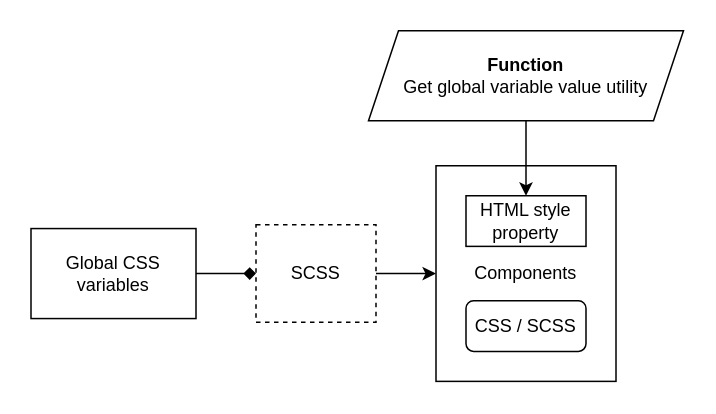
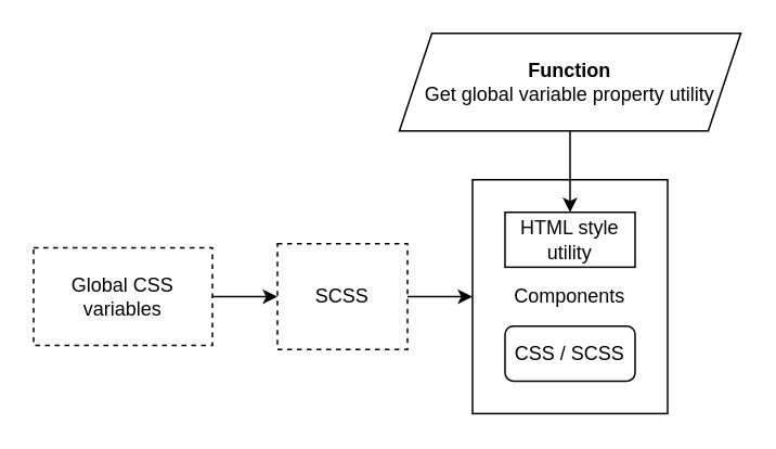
  <mxCell id="0" />
  <mxCell id="1" parent="0" />
  <mxCell id="2" value="Components" style="rounded=0;whiteSpace=wrap;html=1;" vertex="1" parent="1"><mxGeometry x="290" y="110" width="120" height="143.75" as="geometry" /></mxCell>
- <mxCell id="3" style="edgeStyle=orthogonalEdgeStyle;rounded=0;orthogonalLoop=1;jettySize=auto;html=1;endArrow=diamond;" edge="1" parent="1" source="4" target="6"><mxGeometry relative="1" as="geometry" /></mxCell>
- <mxCell id="4" value="Global CSS variables" style="rounded=0;whiteSpace=wrap;html=1;" vertex="1" parent="1"><mxGeometry x="20" y="151.88" width="110" height="60" as="geometry" /></mxCell>
+ <mxCell id="3" style="edgeStyle=orthogonalEdgeStyle;rounded=0;orthogonalLoop=1;jettySize=auto;html=1;" edge="1" parent="1" source="4" target="6"><mxGeometry relative="1" as="geometry" /></mxCell>
+ <mxCell id="4" value="Global CSS variables" style="rounded=0;whiteSpace=wrap;html=1;dashed=1;" vertex="1" parent="1"><mxGeometry x="20" y="151.88" width="110" height="60" as="geometry" /></mxCell>
  <mxCell id="5" style="edgeStyle=orthogonalEdgeStyle;rounded=0;orthogonalLoop=1;jettySize=auto;html=1;entryX=0;entryY=0.5;entryDx=0;entryDy=0;" edge="1" parent="1" source="6" target="2"><mxGeometry relative="1" as="geometry" /></mxCell>
  <mxCell id="6" value="SCSS" style="rounded=0;whiteSpace=wrap;html=1;dashed=1;" vertex="1" parent="1"><mxGeometry x="170" y="149.38" width="80" height="65" as="geometry" /></mxCell>
  <mxCell id="7" style="edgeStyle=orthogonalEdgeStyle;rounded=0;orthogonalLoop=1;jettySize=auto;html=1;" edge="1" parent="1" source="8" target="10"><mxGeometry relative="1" as="geometry" /></mxCell>
- <mxCell id="8" value="&lt;span&gt;&lt;b&gt;Function&lt;/b&gt;&lt;br&gt;Get global variable value utility&lt;/span&gt;" style="shape=parallelogram;perimeter=parallelogramPerimeter;whiteSpace=wrap;html=1;fixedSize=1;" vertex="1" parent="1"><mxGeometry x="245" y="20" width="210" height="60" as="geometry" /></mxCell>
+ <mxCell id="8" value="&lt;span&gt;&lt;b&gt;Function&lt;/b&gt;&lt;br&gt;Get global variable property utility&lt;/span&gt;" style="shape=parallelogram;perimeter=parallelogramPerimeter;whiteSpace=wrap;html=1;fixedSize=1;" vertex="1" parent="1"><mxGeometry x="245" y="20" width="210" height="60" as="geometry" /></mxCell>
  <mxCell id="9" value="CSS / SCSS" style="whiteSpace=wrap;html=1;rounded=1;" vertex="1" parent="1"><mxGeometry x="310" y="200" width="80" height="33.75" as="geometry" /></mxCell>
- <mxCell id="10" value="HTML style property" style="rounded=0;whiteSpace=wrap;html=1;" vertex="1" parent="1"><mxGeometry x="310" y="130" width="80" height="33.75" as="geometry" /></mxCell>
+ <mxCell id="10" value="HTML style utility" style="rounded=0;whiteSpace=wrap;html=1;" vertex="1" parent="1"><mxGeometry x="310" y="130" width="80" height="33.75" as="geometry" /></mxCell>
